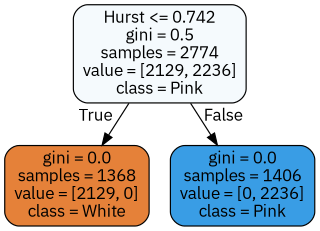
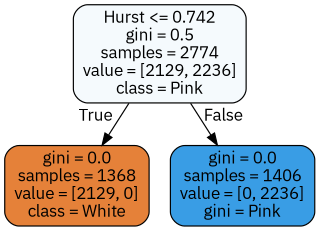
  digraph {
    fontname="IBM Plex Sans"
    node [color=black fontname="IBM Plex Sans" shape=box style="filled, rounded"]
    edge [fontname="IBM Plex Sans" labeldistance=2.5]
    n1 [fillcolor="#399de50c" label="Hurst <= 0.742\ngini = 0.5\nsamples = 2774\nvalue = [2129, 2236]\nclass = Pink"]
    n2 [fillcolor="#e58139ff" label="gini = 0.0\nsamples = 1368\nvalue = [2129, 0]\nclass = White"]
-   n3 [fillcolor="#399de5ff" label="gini = 0.0\nsamples = 1406\nvalue = [0, 2236]\nclass = Pink"]
+   n3 [fillcolor="#399de5ff" label="gini = 0.0\nsamples = 1406\nvalue = [0, 2236]\ngini = Pink"]
    n1 -> n2 [headlabel=True labelangle=45]
    n1 -> n3 [headlabel=False labelangle=-45]
  }
